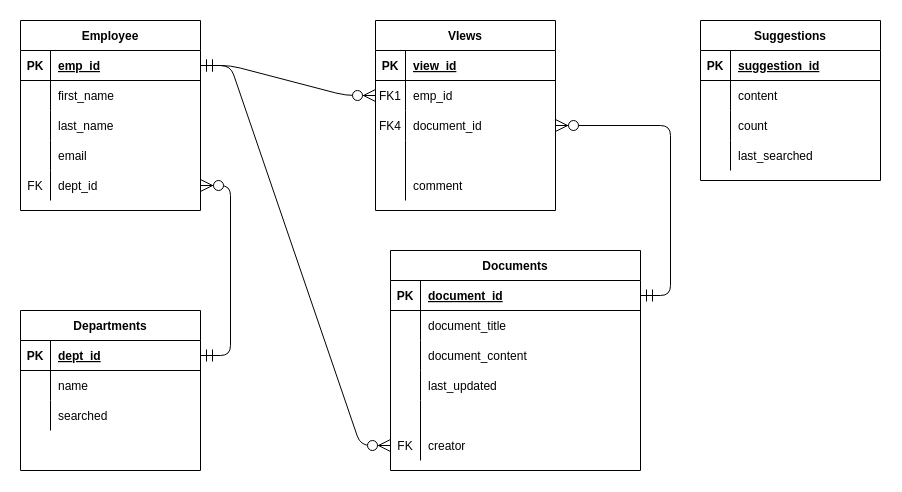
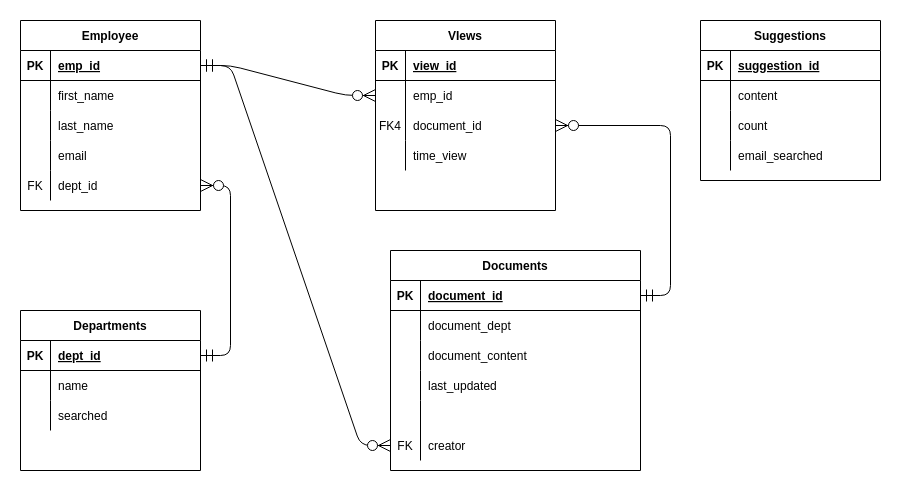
  <mxCell id="0" />
  <mxCell id="1" parent="0" />
  <mxCell id="2" value="Documents" style="shape=table;startSize=30;container=1;collapsible=1;childLayout=tableLayout;fixedRows=1;rowLines=0;fontStyle=1;align=center;resizeLast=1;" vertex="1" parent="1"><mxGeometry x="390" y="250" width="250" height="220" as="geometry" /></mxCell>
  <mxCell id="3" value="" style="shape=partialRectangle;collapsible=0;dropTarget=0;pointerEvents=0;fillColor=none;points=[[0,0.5],[1,0.5]];portConstraint=eastwest;top=0;left=0;right=0;bottom=1;" vertex="1" parent="2"><mxGeometry y="30" width="250" height="30" as="geometry" /></mxCell>
  <mxCell id="4" value="PK" style="shape=partialRectangle;overflow=hidden;connectable=0;fillColor=none;top=0;left=0;bottom=0;right=0;fontStyle=1;" vertex="1" parent="3"><mxGeometry width="30" height="30" as="geometry" /></mxCell>
  <mxCell id="5" value="document_id" style="shape=partialRectangle;overflow=hidden;connectable=0;fillColor=none;top=0;left=0;bottom=0;right=0;align=left;spacingLeft=6;fontStyle=5;" vertex="1" parent="3"><mxGeometry x="30" width="220" height="30" as="geometry" /></mxCell>
  <mxCell id="6" value="" style="shape=partialRectangle;collapsible=0;dropTarget=0;pointerEvents=0;fillColor=none;points=[[0,0.5],[1,0.5]];portConstraint=eastwest;top=0;left=0;right=0;bottom=0;" vertex="1" parent="2"><mxGeometry y="60" width="250" height="30" as="geometry" /></mxCell>
  <mxCell id="7" value="" style="shape=partialRectangle;overflow=hidden;connectable=0;fillColor=none;top=0;left=0;bottom=0;right=0;" vertex="1" parent="6"><mxGeometry width="30" height="30" as="geometry" /></mxCell>
- <mxCell id="8" value="document_title" style="shape=partialRectangle;overflow=hidden;connectable=0;fillColor=none;top=0;left=0;bottom=0;right=0;align=left;spacingLeft=6;" vertex="1" parent="6"><mxGeometry x="30" width="220" height="30" as="geometry" /></mxCell>
+ <mxCell id="8" value="document_dept" style="shape=partialRectangle;overflow=hidden;connectable=0;fillColor=none;top=0;left=0;bottom=0;right=0;align=left;spacingLeft=6;" vertex="1" parent="6"><mxGeometry x="30" width="220" height="30" as="geometry" /></mxCell>
  <mxCell id="9" value="" style="shape=partialRectangle;collapsible=0;dropTarget=0;pointerEvents=0;fillColor=none;points=[[0,0.5],[1,0.5]];portConstraint=eastwest;top=0;left=0;right=0;bottom=0;" vertex="1" parent="2"><mxGeometry y="90" width="250" height="30" as="geometry" /></mxCell>
  <mxCell id="10" value="" style="shape=partialRectangle;overflow=hidden;connectable=0;fillColor=none;top=0;left=0;bottom=0;right=0;" vertex="1" parent="9"><mxGeometry width="30" height="30" as="geometry" /></mxCell>
  <mxCell id="11" value="document_content" style="shape=partialRectangle;overflow=hidden;connectable=0;fillColor=none;top=0;left=0;bottom=0;right=0;align=left;spacingLeft=6;" vertex="1" parent="9"><mxGeometry x="30" width="220" height="30" as="geometry" /></mxCell>
  <mxCell id="12" value="" style="shape=partialRectangle;collapsible=0;dropTarget=0;pointerEvents=0;fillColor=none;points=[[0,0.5],[1,0.5]];portConstraint=eastwest;top=0;left=0;right=0;bottom=0;" vertex="1" parent="2"><mxGeometry y="120" width="250" height="30" as="geometry" /></mxCell>
  <mxCell id="13" value="" style="shape=partialRectangle;overflow=hidden;connectable=0;fillColor=none;top=0;left=0;bottom=0;right=0;" vertex="1" parent="12"><mxGeometry width="30" height="30" as="geometry" /></mxCell>
  <mxCell id="14" value="last_updated" style="shape=partialRectangle;overflow=hidden;connectable=0;fillColor=none;top=0;left=0;bottom=0;right=0;align=left;spacingLeft=6;" vertex="1" parent="12"><mxGeometry x="30" width="220" height="30" as="geometry" /></mxCell>
  <mxCell id="15" value="" style="shape=partialRectangle;collapsible=0;dropTarget=0;pointerEvents=0;fillColor=none;points=[[0,0.5],[1,0.5]];portConstraint=eastwest;top=0;left=0;right=0;bottom=0;" vertex="1" parent="2"><mxGeometry y="150" width="250" height="30" as="geometry" /></mxCell>
  <mxCell id="16" value="" style="shape=partialRectangle;overflow=hidden;connectable=0;fillColor=none;top=0;left=0;bottom=0;right=0;" vertex="1" parent="15"><mxGeometry width="30" height="30" as="geometry" /></mxCell>
  <mxCell id="17" value="" style="shape=partialRectangle;collapsible=0;dropTarget=0;pointerEvents=0;fillColor=none;points=[[0,0.5],[1,0.5]];portConstraint=eastwest;top=0;left=0;right=0;bottom=0;" vertex="1" parent="2"><mxGeometry y="180" width="250" height="30" as="geometry" /></mxCell>
  <mxCell id="18" value="FK" style="shape=partialRectangle;overflow=hidden;connectable=0;fillColor=none;top=0;left=0;bottom=0;right=0;" vertex="1" parent="17"><mxGeometry width="30" height="30" as="geometry" /></mxCell>
  <mxCell id="19" value="creator" style="shape=partialRectangle;overflow=hidden;connectable=0;fillColor=none;top=0;left=0;bottom=0;right=0;align=left;spacingLeft=6;" vertex="1" parent="17"><mxGeometry x="30" width="220" height="30" as="geometry" /></mxCell>
  <mxCell id="20" value="Employee" style="shape=table;startSize=30;container=1;collapsible=1;childLayout=tableLayout;fixedRows=1;rowLines=0;fontStyle=1;align=center;resizeLast=1;sketch=0;" vertex="1" parent="1"><mxGeometry x="20" y="20" width="180" height="190" as="geometry" /></mxCell>
  <mxCell id="21" value="" style="shape=partialRectangle;collapsible=0;dropTarget=0;pointerEvents=0;fillColor=none;top=0;left=0;bottom=1;right=0;points=[[0,0.5],[1,0.5]];portConstraint=eastwest;" vertex="1" parent="20"><mxGeometry y="30" width="180" height="30" as="geometry" /></mxCell>
  <mxCell id="22" value="PK" style="shape=partialRectangle;connectable=0;fillColor=none;top=0;left=0;bottom=0;right=0;fontStyle=1;overflow=hidden;" vertex="1" parent="21"><mxGeometry width="30" height="30" as="geometry" /></mxCell>
  <mxCell id="23" value="emp_id" style="shape=partialRectangle;connectable=0;fillColor=none;top=0;left=0;bottom=0;right=0;align=left;spacingLeft=6;fontStyle=5;overflow=hidden;" vertex="1" parent="21"><mxGeometry x="30" width="150" height="30" as="geometry" /></mxCell>
  <mxCell id="24" value="" style="shape=partialRectangle;collapsible=0;dropTarget=0;pointerEvents=0;fillColor=none;top=0;left=0;bottom=0;right=0;points=[[0,0.5],[1,0.5]];portConstraint=eastwest;" vertex="1" parent="20"><mxGeometry y="60" width="180" height="30" as="geometry" /></mxCell>
  <mxCell id="25" value="" style="shape=partialRectangle;connectable=0;fillColor=none;top=0;left=0;bottom=0;right=0;editable=1;overflow=hidden;" vertex="1" parent="24"><mxGeometry width="30" height="30" as="geometry" /></mxCell>
  <mxCell id="26" value="first_name" style="shape=partialRectangle;connectable=0;fillColor=none;top=0;left=0;bottom=0;right=0;align=left;spacingLeft=6;overflow=hidden;" vertex="1" parent="24"><mxGeometry x="30" width="150" height="30" as="geometry" /></mxCell>
  <mxCell id="27" value="" style="shape=partialRectangle;collapsible=0;dropTarget=0;pointerEvents=0;fillColor=none;top=0;left=0;bottom=0;right=0;points=[[0,0.5],[1,0.5]];portConstraint=eastwest;" vertex="1" parent="20"><mxGeometry y="90" width="180" height="30" as="geometry" /></mxCell>
  <mxCell id="28" value="" style="shape=partialRectangle;connectable=0;fillColor=none;top=0;left=0;bottom=0;right=0;editable=1;overflow=hidden;" vertex="1" parent="27"><mxGeometry width="30" height="30" as="geometry" /></mxCell>
  <mxCell id="29" value="last_name" style="shape=partialRectangle;connectable=0;fillColor=none;top=0;left=0;bottom=0;right=0;align=left;spacingLeft=6;overflow=hidden;" vertex="1" parent="27"><mxGeometry x="30" width="150" height="30" as="geometry" /></mxCell>
  <mxCell id="30" value="" style="shape=partialRectangle;collapsible=0;dropTarget=0;pointerEvents=0;fillColor=none;top=0;left=0;bottom=0;right=0;points=[[0,0.5],[1,0.5]];portConstraint=eastwest;" vertex="1" parent="20"><mxGeometry y="120" width="180" height="30" as="geometry" /></mxCell>
  <mxCell id="31" value="" style="shape=partialRectangle;connectable=0;fillColor=none;top=0;left=0;bottom=0;right=0;editable=1;overflow=hidden;" vertex="1" parent="30"><mxGeometry width="30" height="30" as="geometry" /></mxCell>
  <mxCell id="32" value="email" style="shape=partialRectangle;connectable=0;fillColor=none;top=0;left=0;bottom=0;right=0;align=left;spacingLeft=6;overflow=hidden;" vertex="1" parent="30"><mxGeometry x="30" width="150" height="30" as="geometry" /></mxCell>
  <mxCell id="33" value="" style="shape=partialRectangle;collapsible=0;dropTarget=0;pointerEvents=0;fillColor=none;top=0;left=0;bottom=0;right=0;points=[[0,0.5],[1,0.5]];portConstraint=eastwest;" vertex="1" parent="20"><mxGeometry y="150" width="180" height="30" as="geometry" /></mxCell>
  <mxCell id="34" value="FK" style="shape=partialRectangle;connectable=0;fillColor=none;top=0;left=0;bottom=0;right=0;editable=1;overflow=hidden;" vertex="1" parent="33"><mxGeometry width="30" height="30" as="geometry" /></mxCell>
  <mxCell id="35" value="dept_id" style="shape=partialRectangle;connectable=0;fillColor=none;top=0;left=0;bottom=0;right=0;align=left;spacingLeft=6;overflow=hidden;" vertex="1" parent="33"><mxGeometry x="30" width="150" height="30" as="geometry" /></mxCell>
  <mxCell id="36" value="Departments" style="shape=table;startSize=30;container=1;collapsible=1;childLayout=tableLayout;fixedRows=1;rowLines=0;fontStyle=1;align=center;resizeLast=1;sketch=0;" vertex="1" parent="1"><mxGeometry x="20" y="310" width="180" height="160" as="geometry" /></mxCell>
  <mxCell id="37" value="" style="shape=partialRectangle;collapsible=0;dropTarget=0;pointerEvents=0;fillColor=none;top=0;left=0;bottom=1;right=0;points=[[0,0.5],[1,0.5]];portConstraint=eastwest;" vertex="1" parent="36"><mxGeometry y="30" width="180" height="30" as="geometry" /></mxCell>
  <mxCell id="38" value="PK" style="shape=partialRectangle;connectable=0;fillColor=none;top=0;left=0;bottom=0;right=0;fontStyle=1;overflow=hidden;" vertex="1" parent="37"><mxGeometry width="30" height="30" as="geometry" /></mxCell>
  <mxCell id="39" value="dept_id" style="shape=partialRectangle;connectable=0;fillColor=none;top=0;left=0;bottom=0;right=0;align=left;spacingLeft=6;fontStyle=5;overflow=hidden;" vertex="1" parent="37"><mxGeometry x="30" width="150" height="30" as="geometry" /></mxCell>
  <mxCell id="40" value="" style="shape=partialRectangle;collapsible=0;dropTarget=0;pointerEvents=0;fillColor=none;top=0;left=0;bottom=0;right=0;points=[[0,0.5],[1,0.5]];portConstraint=eastwest;" vertex="1" parent="36"><mxGeometry y="60" width="180" height="30" as="geometry" /></mxCell>
  <mxCell id="41" value="" style="shape=partialRectangle;connectable=0;fillColor=none;top=0;left=0;bottom=0;right=0;editable=1;overflow=hidden;" vertex="1" parent="40"><mxGeometry width="30" height="30" as="geometry" /></mxCell>
  <mxCell id="42" value="name" style="shape=partialRectangle;connectable=0;fillColor=none;top=0;left=0;bottom=0;right=0;align=left;spacingLeft=6;overflow=hidden;" vertex="1" parent="40"><mxGeometry x="30" width="150" height="30" as="geometry" /></mxCell>
  <mxCell id="43" value="" style="shape=partialRectangle;collapsible=0;dropTarget=0;pointerEvents=0;fillColor=none;top=0;left=0;bottom=0;right=0;points=[[0,0.5],[1,0.5]];portConstraint=eastwest;" vertex="1" parent="36"><mxGeometry y="90" width="180" height="30" as="geometry" /></mxCell>
  <mxCell id="44" value="" style="shape=partialRectangle;connectable=0;fillColor=none;top=0;left=0;bottom=0;right=0;editable=1;overflow=hidden;" vertex="1" parent="43"><mxGeometry width="30" height="30" as="geometry" /></mxCell>
  <mxCell id="45" value="searched" style="shape=partialRectangle;connectable=0;fillColor=none;top=0;left=0;bottom=0;right=0;align=left;spacingLeft=6;overflow=hidden;" vertex="1" parent="43"><mxGeometry x="30" width="150" height="30" as="geometry" /></mxCell>
  <mxCell id="46" value="" style="shape=partialRectangle;collapsible=0;dropTarget=0;pointerEvents=0;fillColor=none;top=0;left=0;bottom=0;right=0;points=[[0,0.5],[1,0.5]];portConstraint=eastwest;" vertex="1" parent="36"><mxGeometry y="120" width="180" height="30" as="geometry" /></mxCell>
  <mxCell id="47" value="" style="shape=partialRectangle;connectable=0;fillColor=none;top=0;left=0;bottom=0;right=0;editable=1;overflow=hidden;" vertex="1" parent="46"><mxGeometry width="30" height="30" as="geometry" /></mxCell>
  <mxCell id="48" value="" style="edgeStyle=entityRelationEdgeStyle;fontSize=12;html=1;endArrow=ERzeroToMany;startArrow=ERmandOne;endSize=10;startSize=10;" edge="1" parent="1" source="37" target="33"><mxGeometry width="100" height="100" relative="1" as="geometry"><mxPoint x="610" y="380" as="sourcePoint" /><mxPoint x="710" y="280" as="targetPoint" /></mxGeometry></mxCell>
  <mxCell id="49" value="" style="edgeStyle=entityRelationEdgeStyle;fontSize=12;html=1;endArrow=ERzeroToMany;startArrow=ERmandOne;endSize=10;startSize=10;" edge="1" parent="1" source="21" target="17"><mxGeometry width="100" height="100" relative="1" as="geometry"><mxPoint x="60" y="480" as="sourcePoint" /><mxPoint x="160" y="380" as="targetPoint" /></mxGeometry></mxCell>
  <mxCell id="50" value="Suggestions" style="shape=table;startSize=30;container=1;collapsible=1;childLayout=tableLayout;fixedRows=1;rowLines=0;fontStyle=1;align=center;resizeLast=1;sketch=0;" vertex="1" parent="1"><mxGeometry x="700" y="20" width="180" height="160" as="geometry" /></mxCell>
  <mxCell id="51" value="" style="shape=partialRectangle;collapsible=0;dropTarget=0;pointerEvents=0;fillColor=none;top=0;left=0;bottom=1;right=0;points=[[0,0.5],[1,0.5]];portConstraint=eastwest;" vertex="1" parent="50"><mxGeometry y="30" width="180" height="30" as="geometry" /></mxCell>
  <mxCell id="52" value="PK" style="shape=partialRectangle;connectable=0;fillColor=none;top=0;left=0;bottom=0;right=0;fontStyle=1;overflow=hidden;" vertex="1" parent="51"><mxGeometry width="30" height="30" as="geometry" /></mxCell>
  <mxCell id="53" value="suggestion_id" style="shape=partialRectangle;connectable=0;fillColor=none;top=0;left=0;bottom=0;right=0;align=left;spacingLeft=6;fontStyle=5;overflow=hidden;" vertex="1" parent="51"><mxGeometry x="30" width="150" height="30" as="geometry" /></mxCell>
  <mxCell id="54" value="" style="shape=partialRectangle;collapsible=0;dropTarget=0;pointerEvents=0;fillColor=none;top=0;left=0;bottom=0;right=0;points=[[0,0.5],[1,0.5]];portConstraint=eastwest;" vertex="1" parent="50"><mxGeometry y="60" width="180" height="30" as="geometry" /></mxCell>
  <mxCell id="55" value="" style="shape=partialRectangle;connectable=0;fillColor=none;top=0;left=0;bottom=0;right=0;editable=1;overflow=hidden;" vertex="1" parent="54"><mxGeometry width="30" height="30" as="geometry" /></mxCell>
  <mxCell id="56" value="content" style="shape=partialRectangle;connectable=0;fillColor=none;top=0;left=0;bottom=0;right=0;align=left;spacingLeft=6;overflow=hidden;" vertex="1" parent="54"><mxGeometry x="30" width="150" height="30" as="geometry" /></mxCell>
  <mxCell id="57" value="" style="shape=partialRectangle;collapsible=0;dropTarget=0;pointerEvents=0;fillColor=none;top=0;left=0;bottom=0;right=0;points=[[0,0.5],[1,0.5]];portConstraint=eastwest;" vertex="1" parent="50"><mxGeometry y="90" width="180" height="30" as="geometry" /></mxCell>
  <mxCell id="58" value="" style="shape=partialRectangle;connectable=0;fillColor=none;top=0;left=0;bottom=0;right=0;editable=1;overflow=hidden;" vertex="1" parent="57"><mxGeometry width="30" height="30" as="geometry" /></mxCell>
  <mxCell id="59" value="count" style="shape=partialRectangle;connectable=0;fillColor=none;top=0;left=0;bottom=0;right=0;align=left;spacingLeft=6;overflow=hidden;" vertex="1" parent="57"><mxGeometry x="30" width="150" height="30" as="geometry" /></mxCell>
  <mxCell id="60" value="" style="shape=partialRectangle;collapsible=0;dropTarget=0;pointerEvents=0;fillColor=none;top=0;left=0;bottom=0;right=0;points=[[0,0.5],[1,0.5]];portConstraint=eastwest;" vertex="1" parent="50"><mxGeometry y="120" width="180" height="30" as="geometry" /></mxCell>
  <mxCell id="61" value="" style="shape=partialRectangle;connectable=0;fillColor=none;top=0;left=0;bottom=0;right=0;editable=1;overflow=hidden;" vertex="1" parent="60"><mxGeometry width="30" height="30" as="geometry" /></mxCell>
- <mxCell id="62" value="last_searched" style="shape=partialRectangle;connectable=0;fillColor=none;top=0;left=0;bottom=0;right=0;align=left;spacingLeft=6;overflow=hidden;" vertex="1" parent="60"><mxGeometry x="30" width="150" height="30" as="geometry" /></mxCell>
+ <mxCell id="62" value="email_searched" style="shape=partialRectangle;connectable=0;fillColor=none;top=0;left=0;bottom=0;right=0;align=left;spacingLeft=6;overflow=hidden;" vertex="1" parent="60"><mxGeometry x="30" width="150" height="30" as="geometry" /></mxCell>
  <mxCell id="63" value="VIews" style="shape=table;startSize=30;container=1;collapsible=1;childLayout=tableLayout;fixedRows=1;rowLines=0;fontStyle=1;align=center;resizeLast=1;sketch=0;" vertex="1" parent="1"><mxGeometry x="375" y="20" width="180" height="190" as="geometry" /></mxCell>
  <mxCell id="64" value="" style="shape=partialRectangle;collapsible=0;dropTarget=0;pointerEvents=0;fillColor=none;top=0;left=0;bottom=1;right=0;points=[[0,0.5],[1,0.5]];portConstraint=eastwest;" vertex="1" parent="63"><mxGeometry y="30" width="180" height="30" as="geometry" /></mxCell>
  <mxCell id="65" value="PK" style="shape=partialRectangle;connectable=0;fillColor=none;top=0;left=0;bottom=0;right=0;fontStyle=1;overflow=hidden;" vertex="1" parent="64"><mxGeometry width="30" height="30" as="geometry" /></mxCell>
  <mxCell id="66" value="view_id" style="shape=partialRectangle;connectable=0;fillColor=none;top=0;left=0;bottom=0;right=0;align=left;spacingLeft=6;fontStyle=5;overflow=hidden;" vertex="1" parent="64"><mxGeometry x="30" width="150" height="30" as="geometry" /></mxCell>
  <mxCell id="67" value="" style="shape=partialRectangle;collapsible=0;dropTarget=0;pointerEvents=0;fillColor=none;top=0;left=0;bottom=0;right=0;points=[[0,0.5],[1,0.5]];portConstraint=eastwest;" vertex="1" parent="63"><mxGeometry y="60" width="180" height="30" as="geometry" /></mxCell>
- <mxCell id="68" value="FK1" style="shape=partialRectangle;connectable=0;fillColor=none;top=0;left=0;bottom=0;right=0;editable=1;overflow=hidden;" vertex="1" parent="67"><mxGeometry width="30" height="30" as="geometry" /></mxCell>
  <mxCell id="69" value="emp_id" style="shape=partialRectangle;connectable=0;fillColor=none;top=0;left=0;bottom=0;right=0;align=left;spacingLeft=6;overflow=hidden;" vertex="1" parent="67"><mxGeometry x="30" width="150" height="30" as="geometry" /></mxCell>
  <mxCell id="70" value="" style="shape=partialRectangle;collapsible=0;dropTarget=0;pointerEvents=0;fillColor=none;top=0;left=0;bottom=0;right=0;points=[[0,0.5],[1,0.5]];portConstraint=eastwest;" vertex="1" parent="63"><mxGeometry y="90" width="180" height="30" as="geometry" /></mxCell>
  <mxCell id="71" value="FK4" style="shape=partialRectangle;connectable=0;fillColor=none;top=0;left=0;bottom=0;right=0;editable=1;overflow=hidden;" vertex="1" parent="70"><mxGeometry width="30" height="30" as="geometry" /></mxCell>
  <mxCell id="72" value="document_id" style="shape=partialRectangle;connectable=0;fillColor=none;top=0;left=0;bottom=0;right=0;align=left;spacingLeft=6;overflow=hidden;" vertex="1" parent="70"><mxGeometry x="30" width="150" height="30" as="geometry" /></mxCell>
  <mxCell id="73" value="" style="shape=partialRectangle;collapsible=0;dropTarget=0;pointerEvents=0;fillColor=none;top=0;left=0;bottom=0;right=0;points=[[0,0.5],[1,0.5]];portConstraint=eastwest;" vertex="1" parent="63"><mxGeometry y="120" width="180" height="30" as="geometry" /></mxCell>
  <mxCell id="74" value="" style="shape=partialRectangle;connectable=0;fillColor=none;top=0;left=0;bottom=0;right=0;editable=1;overflow=hidden;" vertex="1" parent="73"><mxGeometry width="30" height="30" as="geometry" /></mxCell>
+ <mxCell id="75" value="time_view" style="shape=partialRectangle;connectable=0;fillColor=none;top=0;left=0;bottom=0;right=0;align=left;spacingLeft=6;overflow=hidden;" vertex="1" parent="73"><mxGeometry x="30" width="150" height="30" as="geometry" /></mxCell>
  <mxCell id="76" value="" style="shape=partialRectangle;collapsible=0;dropTarget=0;pointerEvents=0;fillColor=none;top=0;left=0;bottom=0;right=0;points=[[0,0.5],[1,0.5]];portConstraint=eastwest;" vertex="1" parent="63"><mxGeometry y="150" width="180" height="30" as="geometry" /></mxCell>
  <mxCell id="77" value="" style="shape=partialRectangle;connectable=0;fillColor=none;top=0;left=0;bottom=0;right=0;editable=1;overflow=hidden;" vertex="1" parent="76"><mxGeometry width="30" height="30" as="geometry" /></mxCell>
- <mxCell id="78" value="comment" style="shape=partialRectangle;connectable=0;fillColor=none;top=0;left=0;bottom=0;right=0;align=left;spacingLeft=6;overflow=hidden;" vertex="1" parent="76"><mxGeometry x="30" width="150" height="30" as="geometry" /></mxCell>
  <mxCell id="79" value="" style="edgeStyle=entityRelationEdgeStyle;fontSize=12;html=1;endArrow=ERzeroToMany;startArrow=ERmandOne;endSize=10;startSize=10;" edge="1" parent="1" source="3" target="70"><mxGeometry width="100" height="100" relative="1" as="geometry"><mxPoint x="630" y="300" as="sourcePoint" /><mxPoint x="850" y="435" as="targetPoint" /></mxGeometry></mxCell>
  <mxCell id="80" value="" style="edgeStyle=entityRelationEdgeStyle;fontSize=12;html=1;endArrow=ERzeroToMany;startArrow=ERmandOne;endSize=10;startSize=10;" edge="1" parent="1" source="21" target="67"><mxGeometry width="100" height="100" relative="1" as="geometry"><mxPoint x="610" y="370" as="sourcePoint" /><mxPoint x="830" y="505" as="targetPoint" /></mxGeometry></mxCell>
